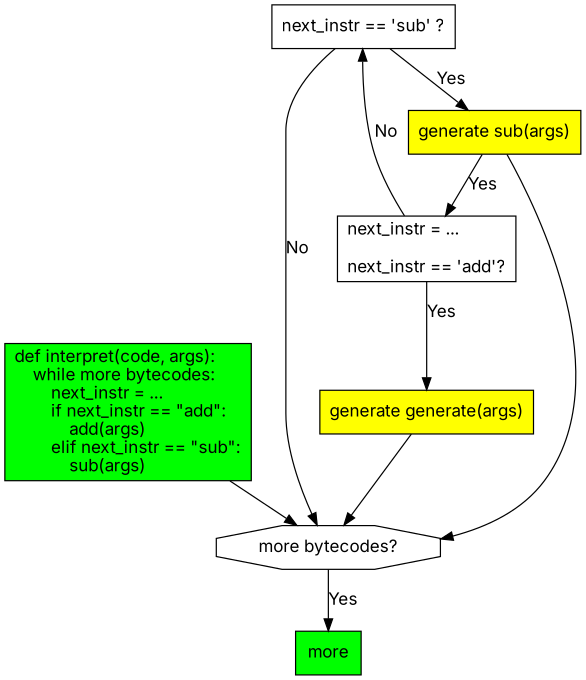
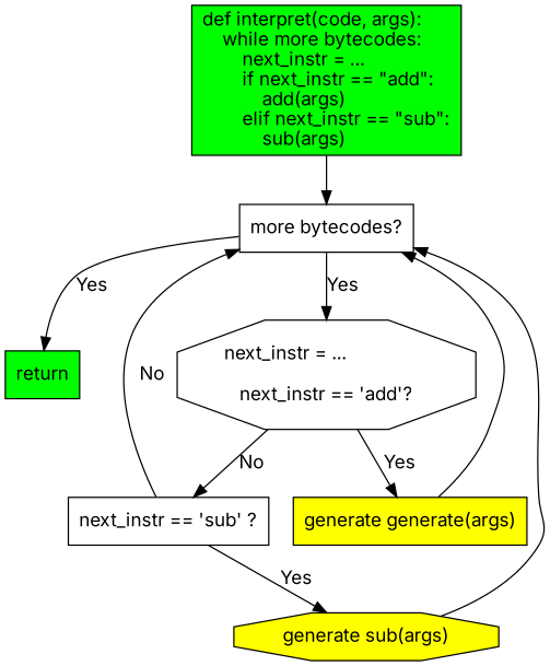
  digraph {
    fontname=Inter
    node [color=black fillcolor=white fontname=Inter shape=box style=filled]
    edge [color=black dir=forward fontname=Inter style=solid weight=5]
    n1 [fillcolor=green label="def interpret(code, args):\l    while more bytecodes:\l        next_instr = ...\l        if next_instr == \"add\":\l            add(args)\l        elif next_instr == \"sub\":\l            sub(args)\l"]
-   n2 [label="more bytecodes?" shape=octagon]
-   n3 [fillcolor=green label=more]
-   n4 [label="next_instr = ...\l\nnext_instr == 'add'?"]
+   n2 [label="more bytecodes?"]
+   n3 [fillcolor=green label=return]
+   n4 [label="next_instr = ...\l\nnext_instr == 'add'?" shape=octagon]
    n5 [label="next_instr == 'sub' ?"]
    n6 [fillcolor=yellow label="generate generate(args)"]
-   n7 [fillcolor=yellow label="generate sub(args)"]
+   n7 [fillcolor=yellow label="generate sub(args)" shape=octagon]
    subgraph sub_1 {
      n1
      n2
      n3
      n4
      n5
      n6
      n7
    }
    n1 -> n2
    n2 -> n3 [label=Yes]
-   n7 -> n4 [label=Yes]
+   n2 -> n4 [label=Yes]
    n4 -> n5 [label=No]
    n4 -> n6 [label=Yes]
    n5 -> n2 [label=No]
    n5 -> n7 [label=Yes]
    n6 -> n2
    n7 -> n2
  }
